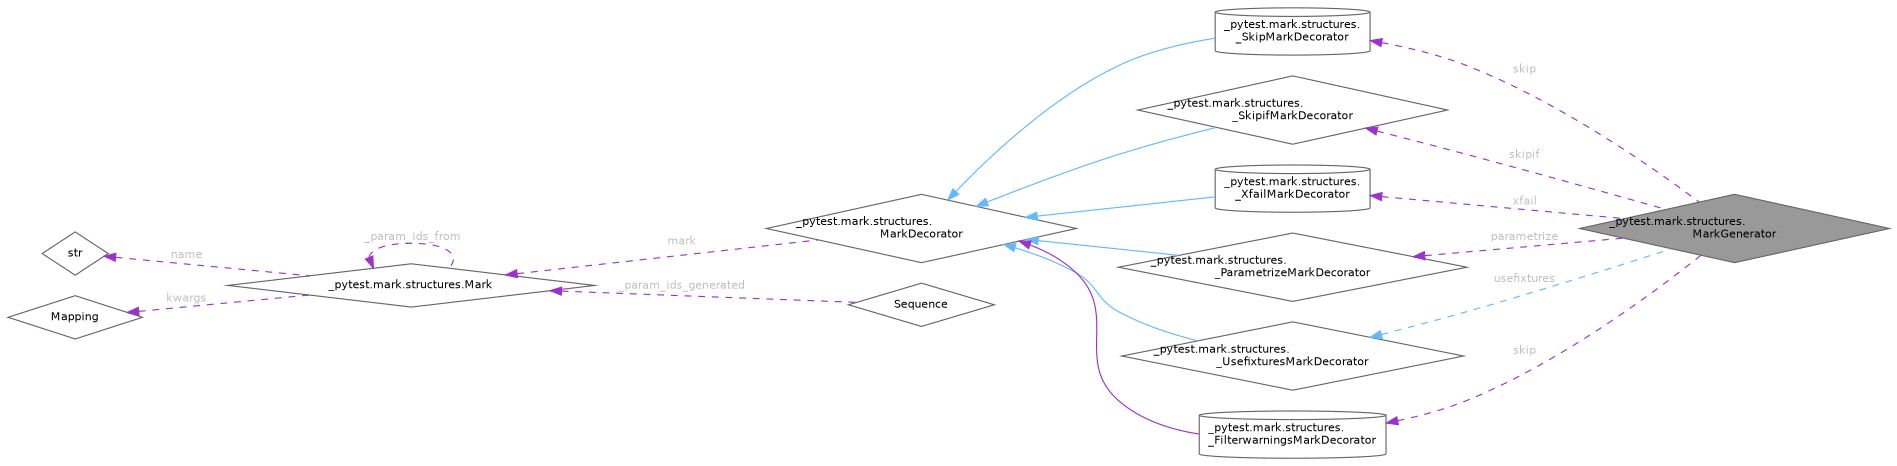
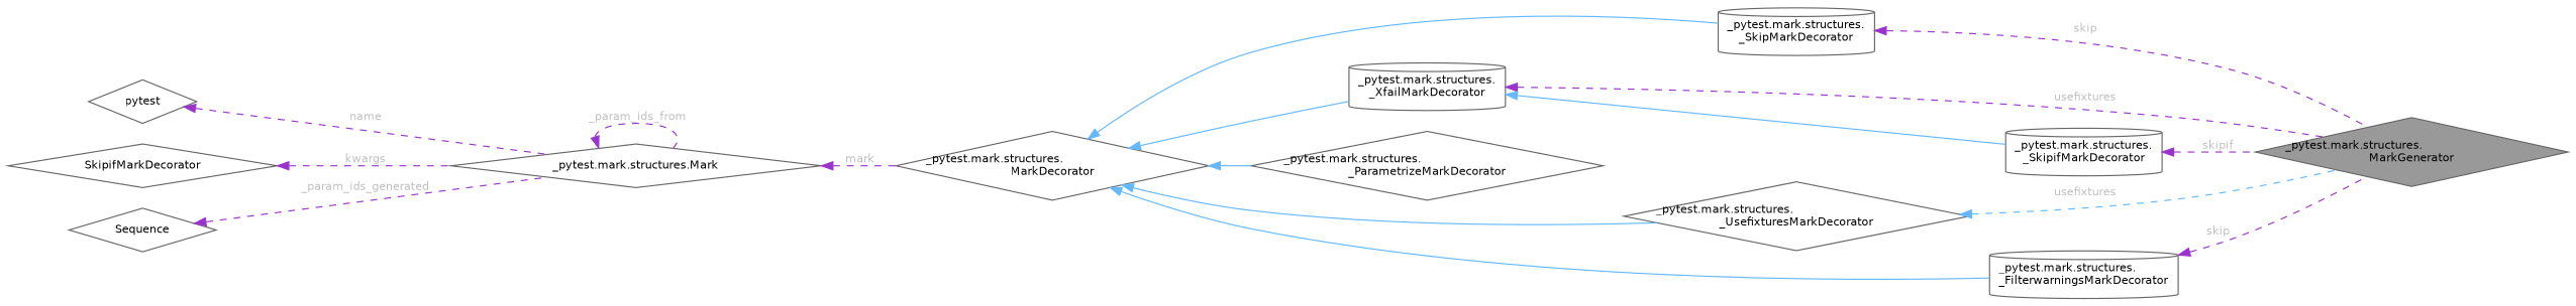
  digraph {
    rankdir=LR
    node [color=gray40 fillcolor=white fontname=Helvetica fontsize=10 shape=diamond style=filled]
    edge [color=darkorchid3 dir=back fontcolor=grey fontname=Helvetica fontsize=10 labelfontname=Helvetica labelfontsize=10 style=dashed]
    n1 [fillcolor=grey60 fontcolor=black height=0.2 label="_pytest.mark.structures.\lMarkGenerator" width=0.4]
    n2 [height=0.2 label="_pytest.mark.structures.\l_SkipMarkDecorator" shape=cylinder width=0.4]
    n3 [height=0.2 label="_pytest.mark.structures.\lMarkDecorator" width=0.4]
-   n4 [height=0.2 label="_pytest.mark.structures.\l_SkipifMarkDecorator" width=0.4]
+   n4 [height=0.2 label="_pytest.mark.structures.\l_SkipifMarkDecorator" shape=cylinder width=0.4]
    n5 [height=0.2 label="_pytest.mark.structures.\l_XfailMarkDecorator" shape=cylinder width=0.4]
    n6 [height=0.2 label="_pytest.mark.structures.\l_ParametrizeMarkDecorator" width=0.4]
    n7 [height=0.2 label="_pytest.mark.structures.\l_UsefixturesMarkDecorator" width=0.4]
    n8 [height=0.2 label="_pytest.mark.structures.\l_FilterwarningsMarkDecorator" shape=cylinder width=0.4]
    n9 [height=0.2 label="_pytest.mark.structures.Mark" width=0.4]
-   n10 [height=0.2 label=str width=0.4]
-   n11 [height=0.2 label=Mapping width=0.4]
+   n10 [height=0.2 label=pytest width=0.4]
+   n11 [height=0.2 label=SkipifMarkDecorator width=0.4]
    n12 [height=0.2 label=Sequence width=0.4]
    n2 -> n1 [label=" skip"]
    n3 -> n2 [color=steelblue1 style=solid fontcolor=""]
-   n3 -> n4 [color=steelblue1 style=solid fontcolor=""]
+   n5 -> n4 [color=steelblue1 style=solid fontcolor=""]
    n3 -> n5 [color=steelblue1 style=solid fontcolor=""]
    n3 -> n6 [color=steelblue1 style=solid fontcolor=""]
    n3 -> n7 [color=steelblue1 style=solid fontcolor=""]
-   n3 -> n8 [style=solid fontcolor=""]
+   n3 -> n8 [color=steelblue1 style=solid fontcolor=""]
    n4 -> n1 [label=" skipif"]
-   n5 -> n1 [label=" xfail"]
-   n6 -> n1 [label=" parametrize"]
+   n5 -> n1 [label=" usefixtures"]
    n7 -> n1 [color=steelblue1 label=" usefixtures"]
    n8 -> n1 [label=" skip"]
    n9 -> n3 [label=" mark"]
    n9 -> n9 [label=" _param_ids_from"]
    n10 -> n9 [label=" name"]
    n11 -> n9 [label=" kwargs"]
-   n9 -> n12 [label=" _param_ids_generated"]
+   n12 -> n9 [label=" _param_ids_generated"]
  }
